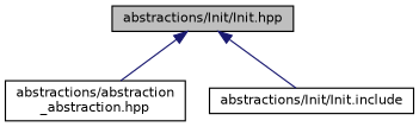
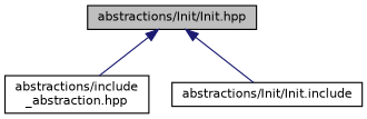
  digraph {
    node [color=black fillcolor=white fontname=Helvetica fontsize=10 shape=record style=filled]
    edge [color=midnightblue dir=back fontname=Helvetica fontsize=10 labelfontname=Helvetica labelfontsize=10 style=solid]
    n1 [fillcolor=grey75 fontcolor=black height=0.2 label="abstractions/Init/Init.hpp" width=0.4]
-   n2 [height=0.2 label="abstractions/abstraction\l_abstraction.hpp" width=0.4]
+   n2 [height=0.2 label="abstractions/include\l_abstraction.hpp" width=0.4]
    n3 [height=0.2 label="abstractions/Init/Init.include" width=0.4]
    n1 -> n2
    n1 -> n3
  }
